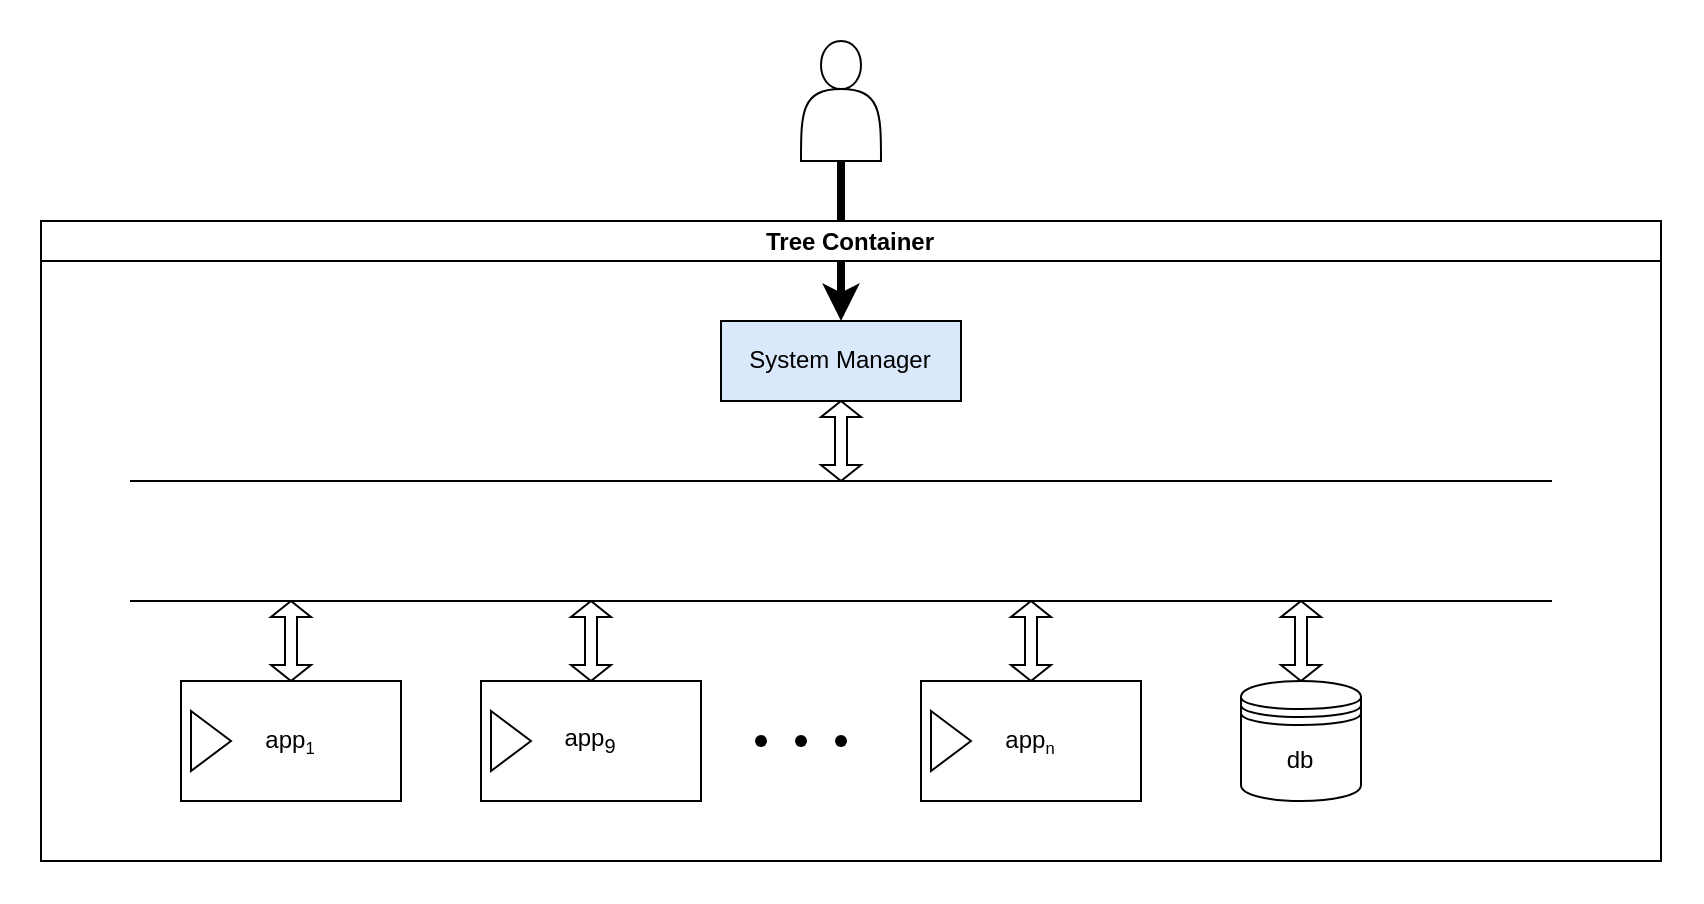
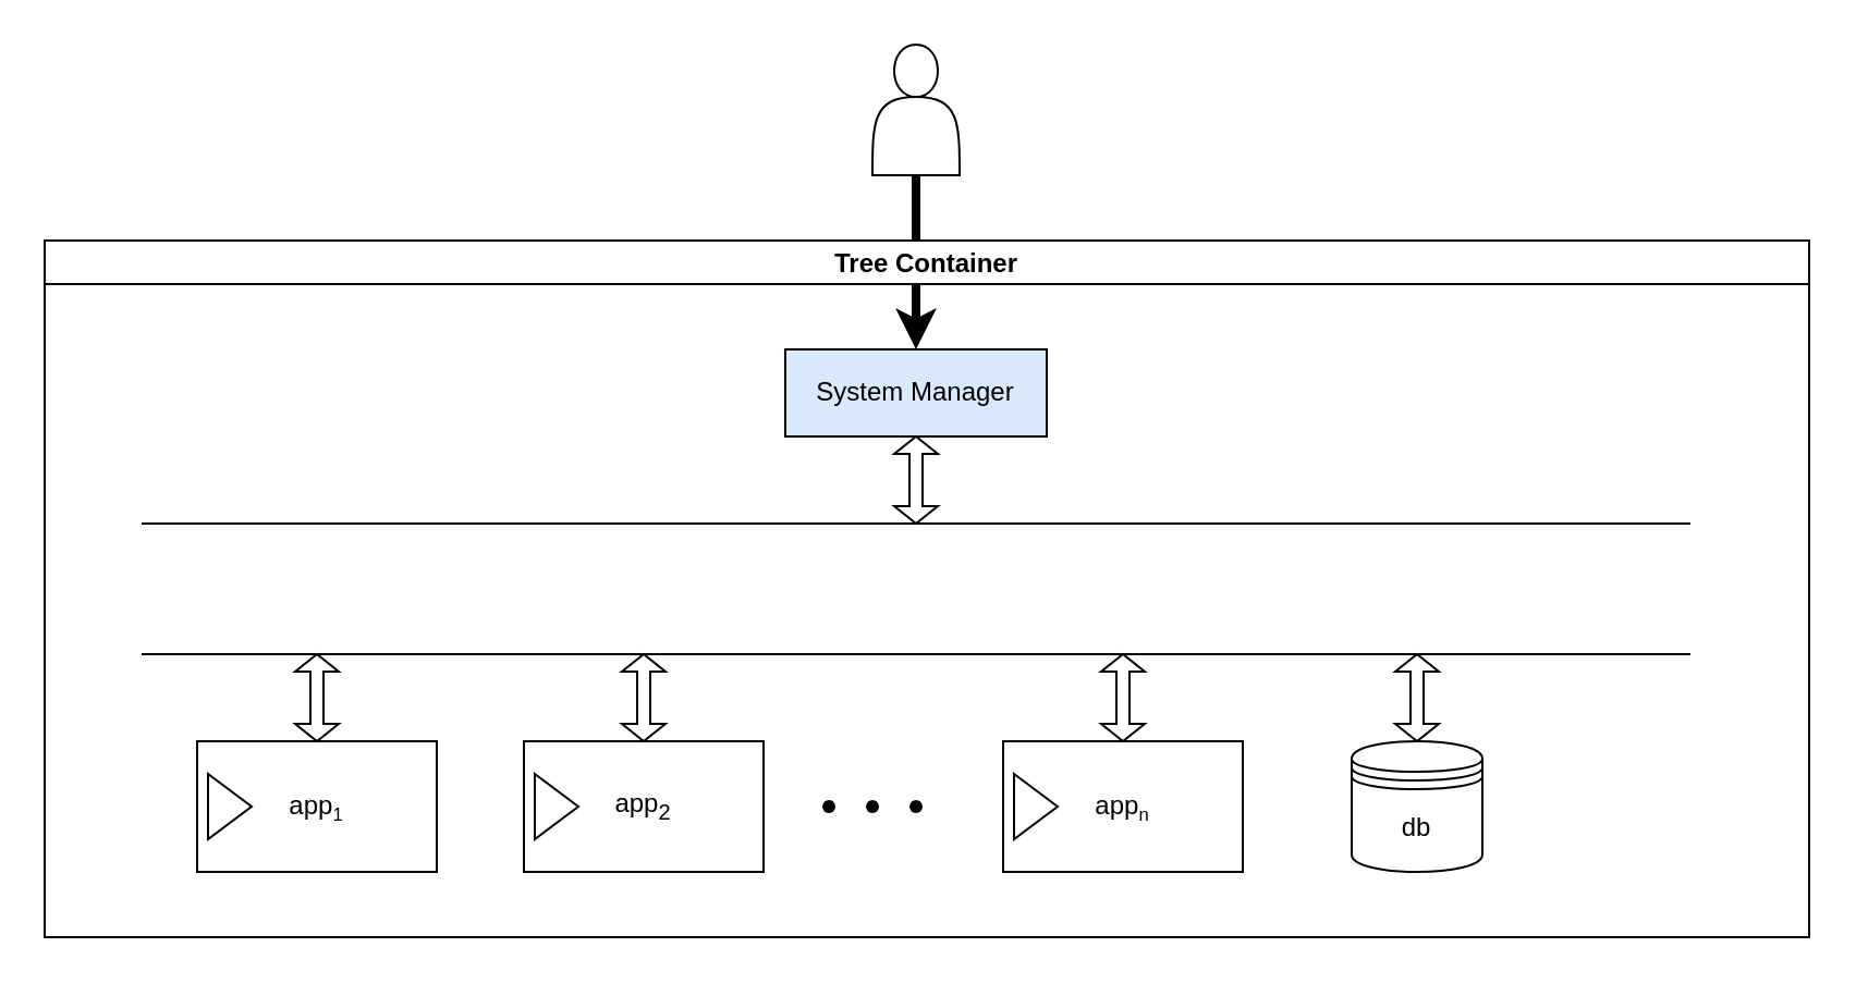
  <mxCell id="0" />
  <mxCell id="1" parent="0" />
  <mxCell id="2" style="edgeStyle=none;html=1;entryX=0.5;entryY=0;entryDx=0;entryDy=0;spacing=8;strokeWidth=4;strokeColor=default;" edge="1" parent="1" source="3" target="5"><mxGeometry relative="1" as="geometry" /></mxCell>
  <mxCell id="3" value="" style="shape=actor;whiteSpace=wrap;html=1;" vertex="1" parent="1"><mxGeometry x="400" y="20" width="40" height="60" as="geometry" /></mxCell>
  <mxCell id="4" value="Tree Container" style="swimlane;startSize=20;horizontal=1;containerType=tree;" vertex="1" parent="1"><mxGeometry x="20" y="110" width="810" height="320" as="geometry" /></mxCell>
  <mxCell id="5" value="System Manager" style="whiteSpace=wrap;html=1;treeFolding=1;treeMoving=1;newEdgeStyle={&quot;edgeStyle&quot;:&quot;elbowEdgeStyle&quot;,&quot;startArrow&quot;:&quot;none&quot;,&quot;endArrow&quot;:&quot;none&quot;};fillColor=#dae8fc;" vertex="1" parent="4"><mxGeometry x="340" y="50" width="120" height="40" as="geometry" /></mxCell>
  <mxCell id="6" value="" style="shape=partialRectangle;whiteSpace=wrap;html=1;left=0;right=0;fillColor=none;" vertex="1" parent="4"><mxGeometry x="45" y="130" width="710" height="60" as="geometry" /></mxCell>
  <mxCell id="7" value="" style="shape=doubleArrow;direction=south;whiteSpace=wrap;html=1;" vertex="1" parent="4"><mxGeometry x="390" y="90" width="20" height="40" as="geometry" /></mxCell>
  <mxCell id="8" value="db" style="shape=datastore;whiteSpace=wrap;html=1;" vertex="1" parent="4"><mxGeometry x="600" y="230" width="60" height="60" as="geometry" /></mxCell>
  <mxCell id="9" value="" style="shape=doubleArrow;direction=south;whiteSpace=wrap;html=1;" vertex="1" parent="4"><mxGeometry x="620" y="190" width="20" height="40" as="geometry" /></mxCell>
- <mxCell id="10" value="app&lt;sub&gt;9&lt;/sub&gt;" style="html=1;whiteSpace=wrap;container=1;recursiveResize=0;collapsible=0;" vertex="1" parent="4"><mxGeometry x="220" y="230" width="110" height="60" as="geometry" /></mxCell>
+ <mxCell id="10" value="app&lt;sub&gt;2&lt;/sub&gt;" style="html=1;whiteSpace=wrap;container=1;recursiveResize=0;collapsible=0;" vertex="1" parent="4"><mxGeometry x="220" y="230" width="110" height="60" as="geometry" /></mxCell>
  <mxCell id="11" value="" style="triangle;html=1;whiteSpace=wrap;" vertex="1" parent="10"><mxGeometry x="5" y="15" width="20" height="30" as="geometry" /></mxCell>
  <mxCell id="12" value="app&lt;span style=&quot;font-size: 10px;&quot;&gt;&lt;sub&gt;n&lt;/sub&gt;&lt;/span&gt;" style="html=1;whiteSpace=wrap;container=1;recursiveResize=0;collapsible=0;" vertex="1" parent="4"><mxGeometry x="440" y="230" width="110" height="60" as="geometry" /></mxCell>
  <mxCell id="13" value="" style="triangle;html=1;whiteSpace=wrap;" vertex="1" parent="12"><mxGeometry x="5" y="15" width="20" height="30" as="geometry" /></mxCell>
  <mxCell id="14" value="app&lt;span style=&quot;font-size: 10px;&quot;&gt;&lt;sub&gt;1&lt;/sub&gt;&lt;/span&gt;" style="html=1;whiteSpace=wrap;container=1;recursiveResize=0;collapsible=0;" vertex="1" parent="4"><mxGeometry x="70" y="230" width="110" height="60" as="geometry" /></mxCell>
  <mxCell id="15" value="" style="triangle;html=1;whiteSpace=wrap;" vertex="1" parent="14"><mxGeometry x="5" y="15" width="20" height="30" as="geometry" /></mxCell>
  <mxCell id="16" value="" style="shape=waypoint;sketch=0;fillStyle=solid;size=6;pointerEvents=1;points=[];fillColor=none;resizable=0;rotatable=0;perimeter=centerPerimeter;snapToPoint=1;" vertex="1" parent="4"><mxGeometry x="350" y="250" width="20" height="20" as="geometry" /></mxCell>
  <mxCell id="17" value="" style="shape=waypoint;sketch=0;fillStyle=solid;size=6;pointerEvents=1;points=[];fillColor=none;resizable=0;rotatable=0;perimeter=centerPerimeter;snapToPoint=1;" vertex="1" parent="4"><mxGeometry x="370" y="250" width="20" height="20" as="geometry" /></mxCell>
  <mxCell id="18" value="" style="shape=waypoint;sketch=0;fillStyle=solid;size=6;pointerEvents=1;points=[];fillColor=none;resizable=0;rotatable=0;perimeter=centerPerimeter;snapToPoint=1;" vertex="1" parent="4"><mxGeometry x="390" y="250" width="20" height="20" as="geometry" /></mxCell>
  <mxCell id="19" value="" style="shape=doubleArrow;direction=south;whiteSpace=wrap;html=1;" vertex="1" parent="4"><mxGeometry x="115" y="190" width="20" height="40" as="geometry" /></mxCell>
  <mxCell id="20" value="" style="shape=doubleArrow;direction=south;whiteSpace=wrap;html=1;" vertex="1" parent="4"><mxGeometry x="265" y="190" width="20" height="40" as="geometry" /></mxCell>
  <mxCell id="21" value="" style="shape=doubleArrow;direction=south;whiteSpace=wrap;html=1;" vertex="1" parent="4"><mxGeometry x="485" y="190" width="20" height="40" as="geometry" /></mxCell>
